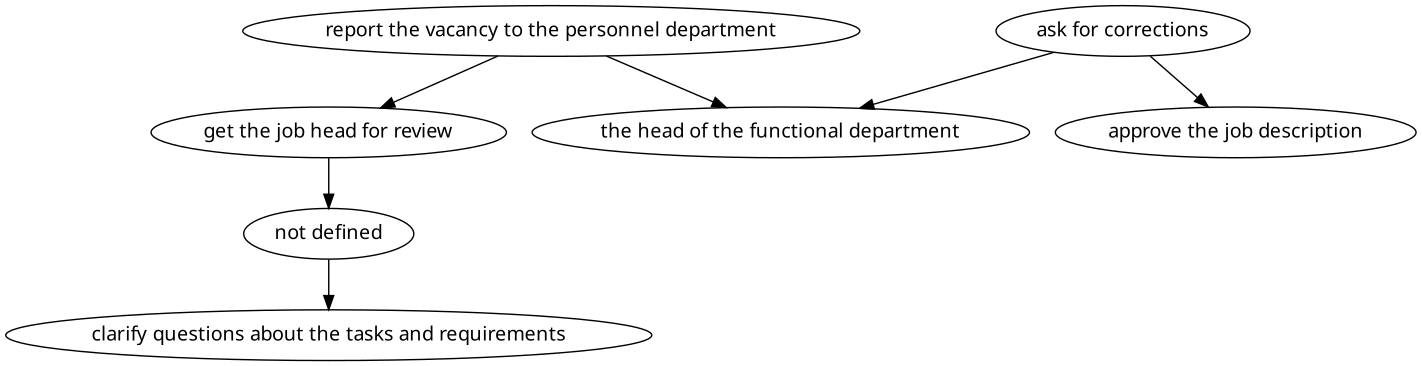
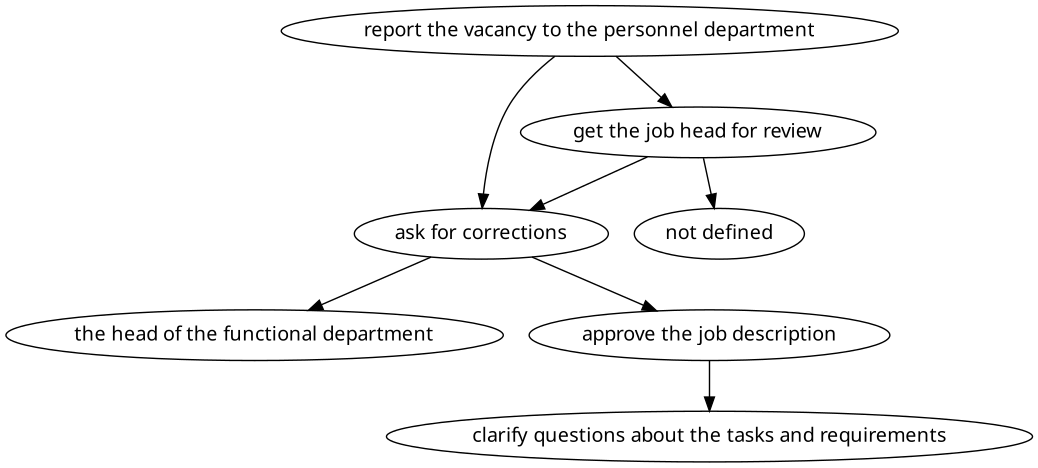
  strict digraph {
    fontname="Noto Sans"
    node [fontname="Noto Sans"]
    edge [attrs="{'type': 'flow', 'label': 'flow'}" fontname="Noto Sans"]
    "report the vacancy to the personnel department" [attrs="{'type': 'Activity', 'label': 'report the vacancy to the personnel department'}"]
    "the head of the functional department" [attrs="{'type': 'Actor', 'label': 'the head of the functional department'}"]
    n3 [attrs="{'type': 'Activity', 'label': 'get the job description for review'}" label="get the job head for review"]
    "ask for corrections" [attrs="{'type': 'Activity', 'label': 'ask for corrections'}"]
    "not defined" [attrs="{'type': 'Actor', 'label': 'not defined'}"]
    "approve the job description" [attrs="{'type': 'Activity', 'label': 'approve the job description'}"]
    "clarify questions about the tasks and requirements" [attrs="{'type': 'Activity', 'label': 'clarify questions about the tasks and requirements'}"]
-   "report the vacancy to the personnel department" -> "the head of the functional department" [attrs="{'type': 'actor performer', 'label': 'actor performer'}"]
+   "report the vacancy to the personnel department" -> "ask for corrections" [attrs="{'type': 'actor performer', 'label': 'actor performer'}"]
    "report the vacancy to the personnel department" -> n3
+   n3 -> "ask for corrections"
    n3 -> "not defined" [attrs="{'type': 'actor performer', 'label': 'actor performer'}"]
    "ask for corrections" -> "the head of the functional department" [attrs="{'type': 'actor performer', 'label': 'actor performer'}"]
    "ask for corrections" -> "approve the job description"
-   "not defined" -> "clarify questions about the tasks and requirements"
+   "approve the job description" -> "clarify questions about the tasks and requirements"
  }
